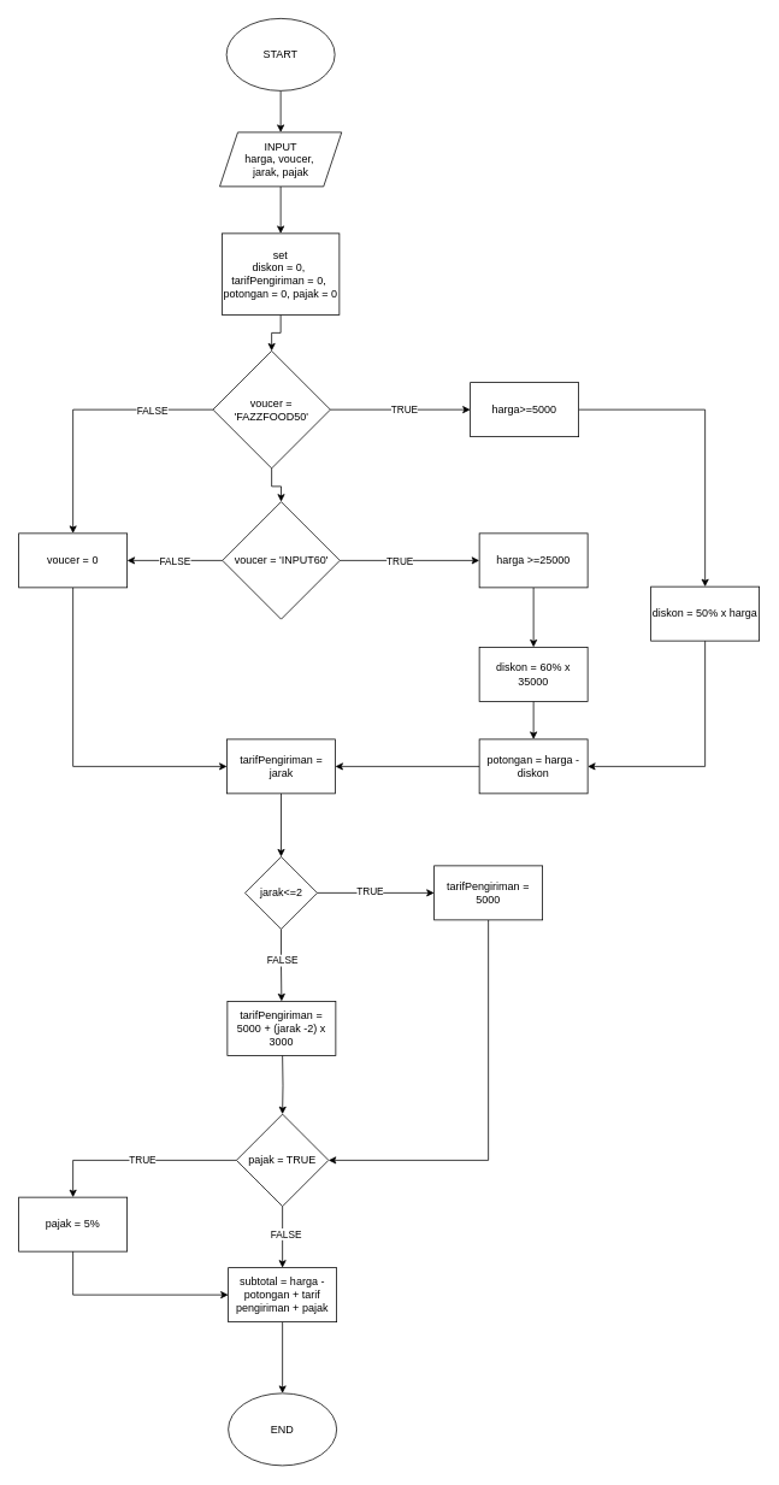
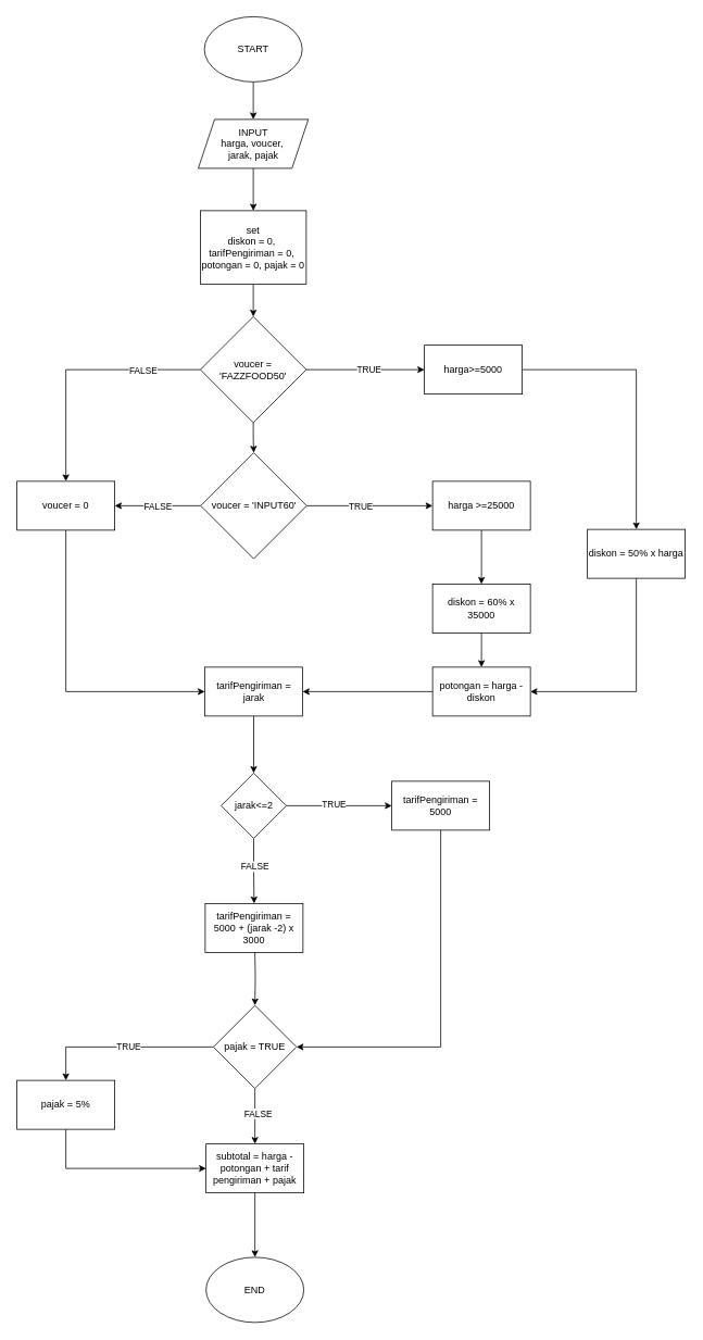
  <mxCell id="0" />
  <mxCell id="1" parent="0" />
  <mxCell id="2" value="" style="edgeStyle=orthogonalEdgeStyle;rounded=0;orthogonalLoop=1;jettySize=auto;html=1;" edge="1" parent="1" source="3" target="5"><mxGeometry relative="1" as="geometry" /></mxCell>
  <mxCell id="3" value="START" style="ellipse;whiteSpace=wrap;html=1;" vertex="1" parent="1"><mxGeometry x="250" y="20" width="120" height="80" as="geometry" /></mxCell>
  <mxCell id="4" value="" style="edgeStyle=orthogonalEdgeStyle;rounded=0;orthogonalLoop=1;jettySize=auto;html=1;" edge="1" parent="1" source="5" target="7"><mxGeometry relative="1" as="geometry" /></mxCell>
  <mxCell id="5" value="INPUT&lt;div&gt;harga, voucer,&amp;nbsp;&lt;/div&gt;&lt;div&gt;jarak, pajak&lt;/div&gt;" style="shape=parallelogram;perimeter=parallelogramPerimeter;whiteSpace=wrap;html=1;fixedSize=1;" vertex="1" parent="1"><mxGeometry x="242.5" y="146" width="135" height="60" as="geometry" /></mxCell>
  <mxCell id="6" value="" style="edgeStyle=orthogonalEdgeStyle;rounded=0;orthogonalLoop=1;jettySize=auto;html=1;" edge="1" parent="1" source="7" target="13"><mxGeometry relative="1" as="geometry" /></mxCell>
  <mxCell id="7" value="set&lt;div&gt;diskon = 0,&amp;nbsp;&lt;/div&gt;&lt;div&gt;tarifPengiriman = 0,&amp;nbsp;&lt;/div&gt;&lt;div&gt;potongan = 0, pajak = 0&lt;/div&gt;" style="whiteSpace=wrap;html=1;" vertex="1" parent="1"><mxGeometry x="245" y="258" width="130" height="90" as="geometry" /></mxCell>
  <mxCell id="8" value="" style="edgeStyle=orthogonalEdgeStyle;rounded=0;orthogonalLoop=1;jettySize=auto;html=1;" edge="1" parent="1" source="13" target="15"><mxGeometry relative="1" as="geometry" /></mxCell>
  <mxCell id="9" value="TRUE" style="edgeLabel;html=1;align=center;verticalAlign=middle;resizable=0;points=[];" vertex="1" connectable="0" parent="8"><mxGeometry x="0.048" y="1" relative="1" as="geometry"><mxPoint as="offset" /></mxGeometry></mxCell>
  <mxCell id="10" value="" style="edgeStyle=orthogonalEdgeStyle;rounded=0;orthogonalLoop=1;jettySize=auto;html=1;entryX=0.5;entryY=0;entryDx=0;entryDy=0;" edge="1" parent="1" source="13" target="20"><mxGeometry relative="1" as="geometry"><mxPoint x="310" y="633" as="targetPoint" /></mxGeometry></mxCell>
  <mxCell id="11" value="" style="edgeStyle=orthogonalEdgeStyle;rounded=0;orthogonalLoop=1;jettySize=auto;html=1;" edge="1" parent="1" source="13" target="28"><mxGeometry relative="1" as="geometry" /></mxCell>
  <mxCell id="12" value="FALSE" style="edgeLabel;html=1;align=center;verticalAlign=middle;resizable=0;points=[];" vertex="1" connectable="0" parent="11"><mxGeometry x="-0.531" relative="1" as="geometry"><mxPoint as="offset" /></mxGeometry></mxCell>
- <mxCell id="13" value="voucer = 'FAZZFOOD50'" style="rhombus;whiteSpace=wrap;html=1;" vertex="1" parent="1"><mxGeometry x="235" y="388" width="130" height="130" as="geometry" /></mxCell>
+ <mxCell id="13" value="voucer = 'FAZZFOOD50'" style="rhombus;whiteSpace=wrap;html=1;" vertex="1" parent="1"><mxGeometry x="245" y="388" width="130" height="130" as="geometry" /></mxCell>
  <mxCell id="14" value="" style="edgeStyle=orthogonalEdgeStyle;rounded=0;orthogonalLoop=1;jettySize=auto;html=1;" edge="1" parent="1" source="15" target="22"><mxGeometry relative="1" as="geometry" /></mxCell>
  <mxCell id="15" value="harga&amp;gt;=5000" style="whiteSpace=wrap;html=1;" vertex="1" parent="1"><mxGeometry x="520" y="423" width="120" height="60" as="geometry" /></mxCell>
  <mxCell id="16" value="" style="edgeStyle=orthogonalEdgeStyle;rounded=0;orthogonalLoop=1;jettySize=auto;html=1;" edge="1" parent="1" source="20" target="24"><mxGeometry relative="1" as="geometry" /></mxCell>
  <mxCell id="17" value="TRUE" style="edgeLabel;html=1;align=center;verticalAlign=middle;resizable=0;points=[];" vertex="1" connectable="0" parent="16"><mxGeometry x="-0.152" relative="1" as="geometry"><mxPoint as="offset" /></mxGeometry></mxCell>
  <mxCell id="18" value="" style="edgeStyle=orthogonalEdgeStyle;rounded=0;orthogonalLoop=1;jettySize=auto;html=1;" edge="1" parent="1" source="20" target="28"><mxGeometry relative="1" as="geometry" /></mxCell>
  <mxCell id="19" value="FALSE" style="edgeLabel;html=1;align=center;verticalAlign=middle;resizable=0;points=[];" vertex="1" connectable="0" parent="18"><mxGeometry x="0.033" relative="1" as="geometry"><mxPoint x="1" as="offset" /></mxGeometry></mxCell>
  <mxCell id="20" value="voucer = 'INPUT60'" style="rhombus;whiteSpace=wrap;html=1;" vertex="1" parent="1"><mxGeometry x="245.5" y="555" width="130" height="130" as="geometry" /></mxCell>
  <mxCell id="21" value="" style="edgeStyle=orthogonalEdgeStyle;rounded=0;orthogonalLoop=1;jettySize=auto;html=1;" edge="1" parent="1" source="22" target="51"><mxGeometry relative="1" as="geometry"><Array as="points"><mxPoint x="780" y="848" /></Array></mxGeometry></mxCell>
  <mxCell id="22" value="diskon = 50% x harga" style="whiteSpace=wrap;html=1;" vertex="1" parent="1"><mxGeometry x="720" y="649" width="120" height="60" as="geometry" /></mxCell>
  <mxCell id="23" style="edgeStyle=orthogonalEdgeStyle;rounded=0;orthogonalLoop=1;jettySize=auto;html=1;" edge="1" parent="1" source="24" target="26"><mxGeometry relative="1" as="geometry"><mxPoint x="225" y="435" as="targetPoint" /></mxGeometry></mxCell>
  <mxCell id="24" value="harga &amp;gt;=25000" style="whiteSpace=wrap;html=1;" vertex="1" parent="1"><mxGeometry x="530" y="590" width="120" height="60" as="geometry" /></mxCell>
  <mxCell id="25" value="" style="edgeStyle=orthogonalEdgeStyle;rounded=0;orthogonalLoop=1;jettySize=auto;html=1;" edge="1" parent="1" source="26" target="51"><mxGeometry relative="1" as="geometry" /></mxCell>
  <mxCell id="26" value="diskon = 60% x 35000" style="rounded=0;whiteSpace=wrap;html=1;" vertex="1" parent="1"><mxGeometry x="530" y="716" width="120" height="60" as="geometry" /></mxCell>
  <mxCell id="27" value="" style="edgeStyle=orthogonalEdgeStyle;rounded=0;orthogonalLoop=1;jettySize=auto;html=1;" edge="1" parent="1" source="28" target="30"><mxGeometry relative="1" as="geometry"><Array as="points"><mxPoint x="80" y="848" /></Array></mxGeometry></mxCell>
  <mxCell id="28" value="voucer = 0" style="whiteSpace=wrap;html=1;" vertex="1" parent="1"><mxGeometry x="20" y="590" width="120" height="60" as="geometry" /></mxCell>
  <mxCell id="29" value="" style="edgeStyle=orthogonalEdgeStyle;rounded=0;orthogonalLoop=1;jettySize=auto;html=1;" edge="1" parent="1" source="30" target="35"><mxGeometry relative="1" as="geometry" /></mxCell>
  <mxCell id="30" value="tarifPengiriman = jarak" style="whiteSpace=wrap;html=1;" vertex="1" parent="1"><mxGeometry x="250.5" y="818" width="120" height="60" as="geometry" /></mxCell>
  <mxCell id="31" value="" style="edgeStyle=orthogonalEdgeStyle;rounded=0;orthogonalLoop=1;jettySize=auto;html=1;" edge="1" parent="1" source="35" target="37"><mxGeometry relative="1" as="geometry" /></mxCell>
  <mxCell id="32" value="TRUE" style="edgeLabel;html=1;align=center;verticalAlign=middle;resizable=0;points=[];" vertex="1" connectable="0" parent="31"><mxGeometry x="-0.112" y="2" relative="1" as="geometry"><mxPoint x="1" as="offset" /></mxGeometry></mxCell>
  <mxCell id="33" value="" style="edgeStyle=orthogonalEdgeStyle;rounded=0;orthogonalLoop=1;jettySize=auto;html=1;" edge="1" parent="1" source="35" target="39"><mxGeometry relative="1" as="geometry" /></mxCell>
  <mxCell id="34" value="FALSE" style="edgeLabel;html=1;align=center;verticalAlign=middle;resizable=0;points=[];" vertex="1" connectable="0" parent="33"><mxGeometry x="-0.146" y="1" relative="1" as="geometry"><mxPoint as="offset" /></mxGeometry></mxCell>
  <mxCell id="35" value="jarak&amp;lt;=2" style="rhombus;whiteSpace=wrap;html=1;" vertex="1" parent="1"><mxGeometry x="270.5" y="948" width="80" height="80" as="geometry" /></mxCell>
  <mxCell id="36" style="edgeStyle=orthogonalEdgeStyle;rounded=0;orthogonalLoop=1;jettySize=auto;html=1;entryX=1;entryY=0.5;entryDx=0;entryDy=0;" edge="1" parent="1" source="37" target="44"><mxGeometry relative="1" as="geometry"><Array as="points"><mxPoint x="540" y="1284" /></Array></mxGeometry></mxCell>
  <mxCell id="37" value="tarifPengiriman = 5000" style="whiteSpace=wrap;html=1;" vertex="1" parent="1"><mxGeometry x="480" y="958" width="120" height="60" as="geometry" /></mxCell>
  <mxCell id="38" value="" style="edgeStyle=orthogonalEdgeStyle;rounded=0;orthogonalLoop=1;jettySize=auto;html=1;" edge="1" parent="1" target="44"><mxGeometry relative="1" as="geometry"><mxPoint x="312" y="1168" as="sourcePoint" /><mxPoint x="312" y="1268" as="targetPoint" /><Array as="points" /></mxGeometry></mxCell>
  <mxCell id="39" value="tarifPengiriman = 5000 + (jarak -2) x 3000" style="whiteSpace=wrap;html=1;" vertex="1" parent="1"><mxGeometry x="251" y="1108" width="120" height="60" as="geometry" /></mxCell>
  <mxCell id="40" value="" style="edgeStyle=orthogonalEdgeStyle;rounded=0;orthogonalLoop=1;jettySize=auto;html=1;" edge="1" parent="1" source="44" target="46"><mxGeometry relative="1" as="geometry"><Array as="points"><mxPoint x="80" y="1284" /></Array></mxGeometry></mxCell>
  <mxCell id="41" value="TRUE" style="edgeLabel;html=1;align=center;verticalAlign=middle;resizable=0;points=[];" vertex="1" connectable="0" parent="40"><mxGeometry x="-0.058" y="-1" relative="1" as="geometry"><mxPoint as="offset" /></mxGeometry></mxCell>
  <mxCell id="42" value="" style="edgeStyle=orthogonalEdgeStyle;rounded=0;orthogonalLoop=1;jettySize=auto;html=1;" edge="1" parent="1" source="44" target="48"><mxGeometry relative="1" as="geometry" /></mxCell>
  <mxCell id="43" value="FALSE" style="edgeLabel;html=1;align=center;verticalAlign=middle;resizable=0;points=[];" vertex="1" connectable="0" parent="42"><mxGeometry x="-0.129" y="3" relative="1" as="geometry"><mxPoint as="offset" /></mxGeometry></mxCell>
  <mxCell id="44" value="pajak = TRUE" style="rhombus;whiteSpace=wrap;html=1;" vertex="1" parent="1"><mxGeometry x="261" y="1233" width="102" height="102" as="geometry" /></mxCell>
  <mxCell id="45" style="edgeStyle=orthogonalEdgeStyle;rounded=0;orthogonalLoop=1;jettySize=auto;html=1;entryX=0;entryY=0.5;entryDx=0;entryDy=0;" edge="1" parent="1" source="46" target="48"><mxGeometry relative="1" as="geometry"><Array as="points"><mxPoint x="80" y="1433" /></Array></mxGeometry></mxCell>
  <mxCell id="46" value="pajak = 5%" style="whiteSpace=wrap;html=1;" vertex="1" parent="1"><mxGeometry x="20" y="1325" width="120" height="60" as="geometry" /></mxCell>
  <mxCell id="47" value="" style="edgeStyle=orthogonalEdgeStyle;rounded=0;orthogonalLoop=1;jettySize=auto;html=1;" edge="1" parent="1" source="48" target="49"><mxGeometry relative="1" as="geometry"><mxPoint x="312" y="1606" as="targetPoint" /></mxGeometry></mxCell>
  <mxCell id="48" value="&lt;span style=&quot;text-align: left;&quot;&gt;subtotal = harga - potongan + tarif pengiriman + pajak&lt;/span&gt;" style="whiteSpace=wrap;html=1;" vertex="1" parent="1"><mxGeometry x="252" y="1403" width="120" height="60" as="geometry" /></mxCell>
  <mxCell id="49" value="END" style="ellipse;whiteSpace=wrap;html=1;" vertex="1" parent="1"><mxGeometry x="252" y="1542" width="120" height="80" as="geometry" /></mxCell>
  <mxCell id="50" style="edgeStyle=orthogonalEdgeStyle;rounded=0;orthogonalLoop=1;jettySize=auto;html=1;entryX=1;entryY=0.5;entryDx=0;entryDy=0;" edge="1" parent="1" source="51" target="30"><mxGeometry relative="1" as="geometry" /></mxCell>
  <mxCell id="51" value="potongan = harga - diskon" style="whiteSpace=wrap;html=1;" vertex="1" parent="1"><mxGeometry x="530" y="818" width="120" height="60" as="geometry" /></mxCell>
